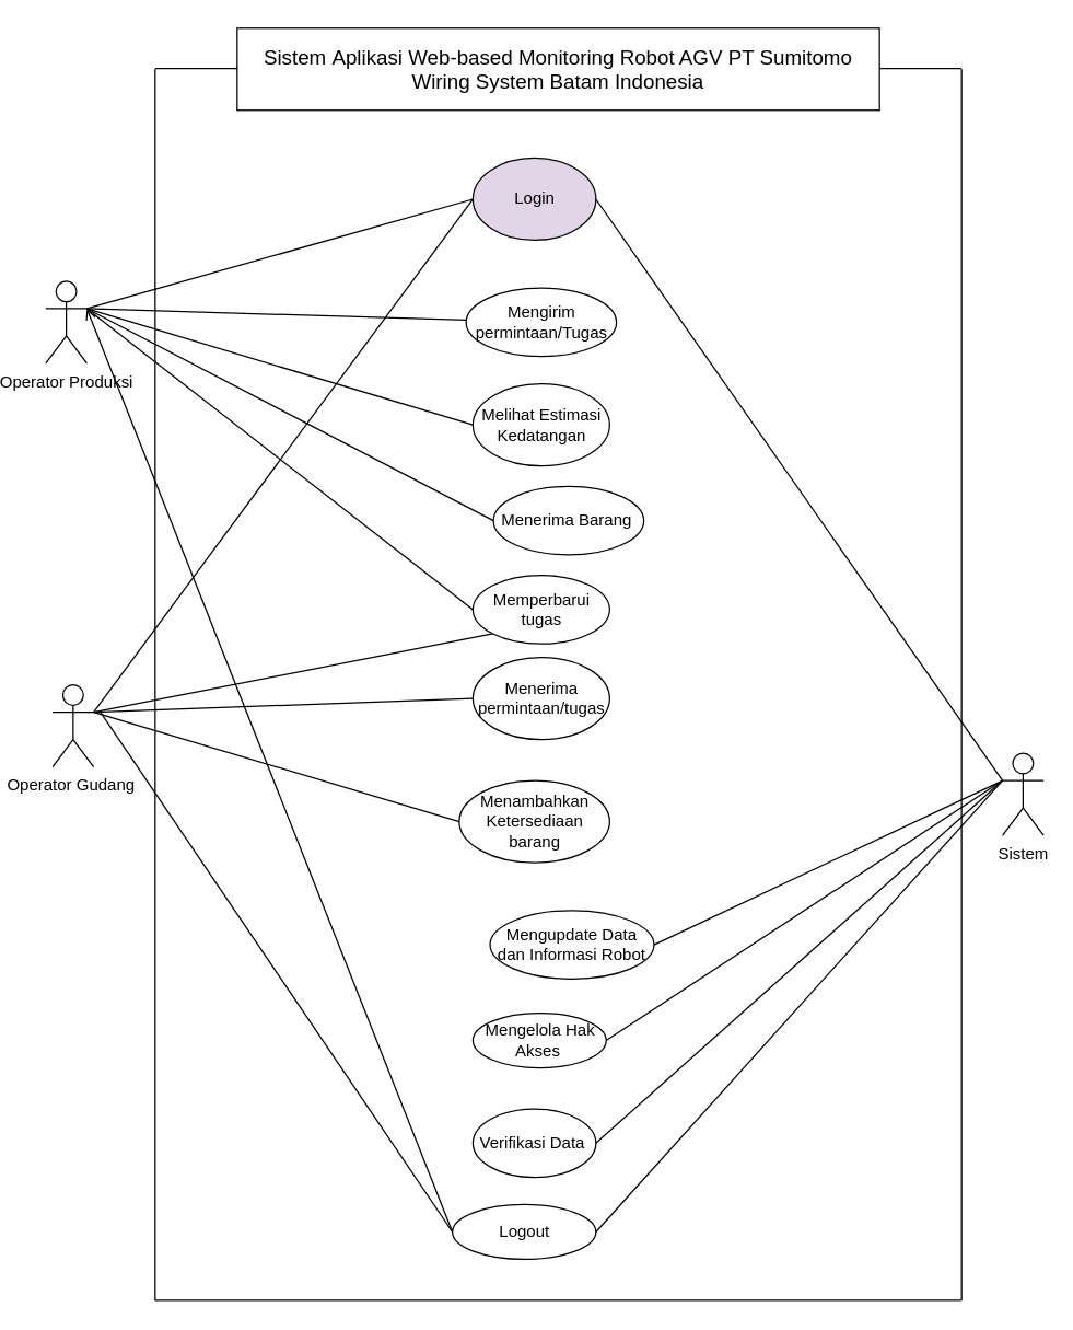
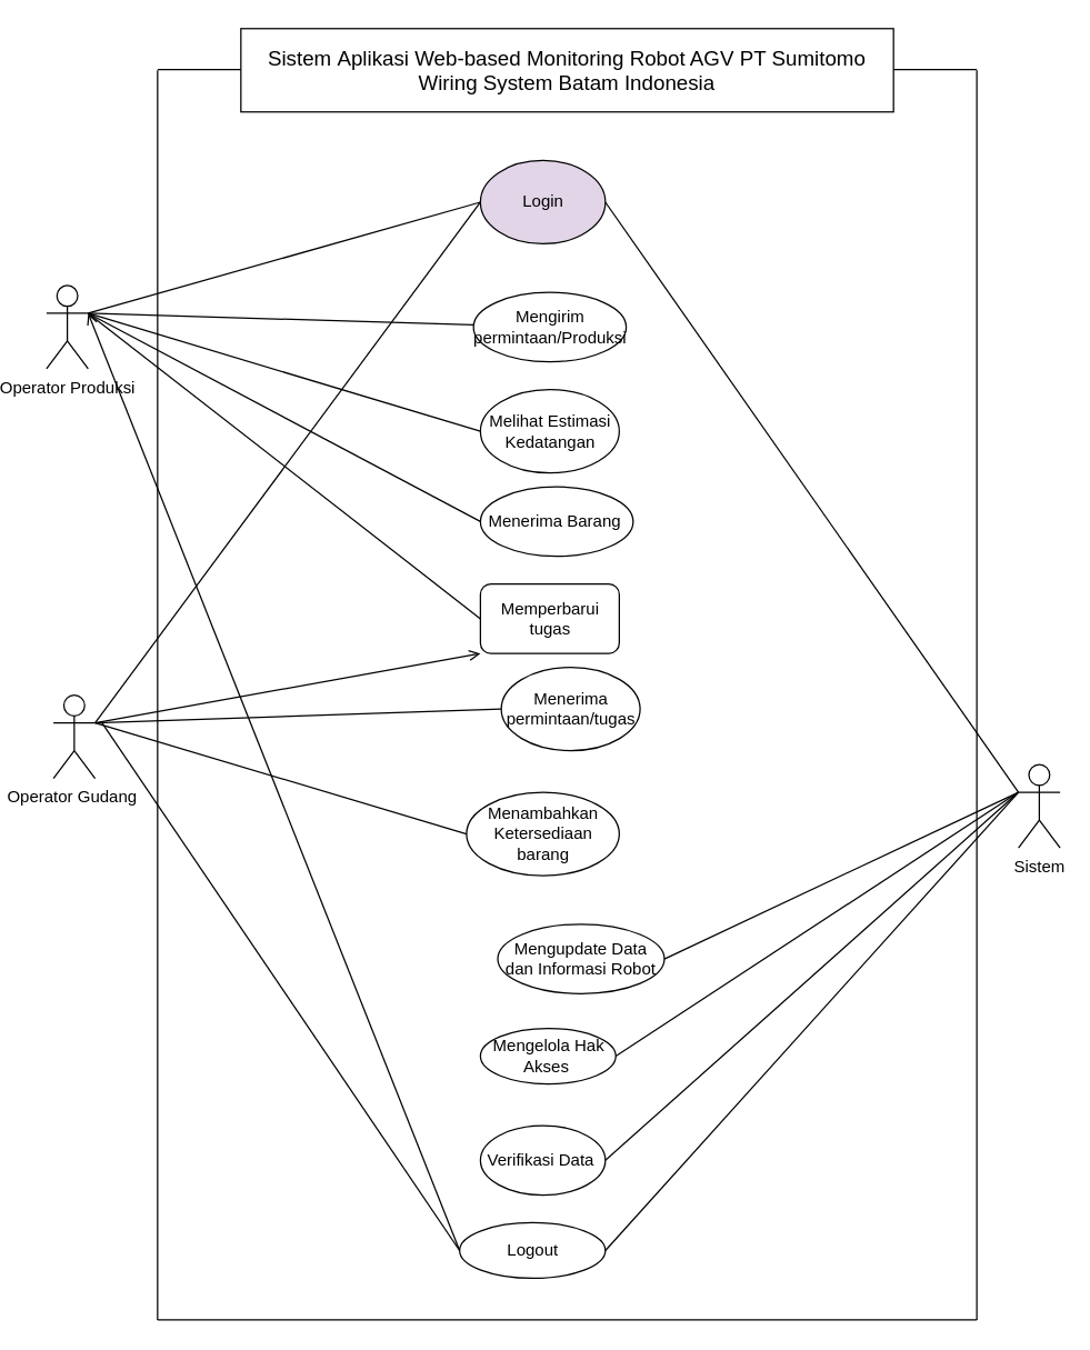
  <mxCell id="0" />
  <mxCell id="1" parent="0" />
  <mxCell id="2" value="Operator Gudang&amp;nbsp;" style="shape=umlActor;verticalLabelPosition=bottom;verticalAlign=top;html=1;outlineConnect=0;" parent="1" vertex="1"><mxGeometry x="25" y="500" width="30" height="60" as="geometry" /></mxCell>
  <mxCell id="3" value="Operator Produksi" style="shape=umlActor;verticalLabelPosition=bottom;verticalAlign=top;html=1;outlineConnect=0;" parent="1" vertex="1"><mxGeometry x="20" y="205" width="30" height="60" as="geometry" /></mxCell>
- <mxCell id="4" value="Menerima permintaan/tugas" style="ellipse;whiteSpace=wrap;html=1;" parent="1" vertex="1"><mxGeometry x="332.5" y="480" width="100" height="60" as="geometry" /></mxCell>
- <mxCell id="5" value="Menerima Barang&amp;nbsp;" style="ellipse;whiteSpace=wrap;html=1;" parent="1" vertex="1"><mxGeometry x="347.5" y="355" width="110" height="50" as="geometry" /></mxCell>
+ <mxCell id="4" value="Menerima permintaan/tugas" style="ellipse;whiteSpace=wrap;html=1;" parent="1" vertex="1"><mxGeometry x="347.5" y="480" width="100" height="60" as="geometry" /></mxCell>
+ <mxCell id="5" value="Menerima Barang&amp;nbsp;" style="ellipse;whiteSpace=wrap;html=1;" parent="1" vertex="1"><mxGeometry x="332.5" y="350" width="110" height="50" as="geometry" /></mxCell>
  <mxCell id="6" value="Sistem" style="shape=umlActor;verticalLabelPosition=bottom;verticalAlign=top;html=1;outlineConnect=0;" parent="1" vertex="1"><mxGeometry x="720" y="550" width="30" height="60" as="geometry" /></mxCell>
  <mxCell id="7" value="Melihat Estimasi Kedatangan" style="ellipse;whiteSpace=wrap;html=1;" parent="1" vertex="1"><mxGeometry x="332.5" y="280" width="100" height="60" as="geometry" /></mxCell>
  <mxCell id="8" value="Mengupdate Data dan Informasi Robot" style="ellipse;whiteSpace=wrap;html=1;" parent="1" vertex="1"><mxGeometry x="345" y="665" width="120" height="50" as="geometry" /></mxCell>
  <mxCell id="9" value="Mengelola Hak Akses&amp;nbsp;" style="ellipse;whiteSpace=wrap;html=1;" parent="1" vertex="1"><mxGeometry x="332.5" y="740" width="97.5" height="40" as="geometry" /></mxCell>
  <mxCell id="10" value="Menambahkan Ketersediaan barang" style="ellipse;whiteSpace=wrap;html=1;" parent="1" vertex="1"><mxGeometry x="322.5" y="570" width="110" height="60" as="geometry" /></mxCell>
  <mxCell id="11" value="" style="endArrow=none;html=1;rounded=0;exitX=1;exitY=0.333;exitDx=0;exitDy=0;exitPerimeter=0;entryX=0;entryY=0.5;entryDx=0;entryDy=0;" parent="1" source="2" target="4" edge="1"><mxGeometry width="50" height="50" relative="1" as="geometry"><mxPoint x="327.5" y="640" as="sourcePoint" /><mxPoint x="377.5" y="590" as="targetPoint" /></mxGeometry></mxCell>
- <mxCell id="12" value="" style="endArrow=none;html=1;rounded=0;exitX=1;exitY=0.333;exitDx=0;exitDy=0;exitPerimeter=0;entryX=0;entryY=1;entryDx=0;entryDy=0;" parent="1" source="2" target="17" edge="1"><mxGeometry width="50" height="50" relative="1" as="geometry"><mxPoint x="367.5" y="760" as="sourcePoint" /><mxPoint x="317.5" y="550" as="targetPoint" /></mxGeometry></mxCell>
+ <mxCell id="12" value="" style="endArrow=open;html=1;rounded=0;exitX=1;exitY=0.333;exitDx=0;exitDy=0;exitPerimeter=0;entryX=0;entryY=1;entryDx=0;entryDy=0;" parent="1" source="2" target="17" edge="1"><mxGeometry width="50" height="50" relative="1" as="geometry"><mxPoint x="367.5" y="760" as="sourcePoint" /><mxPoint x="317.5" y="550" as="targetPoint" /></mxGeometry></mxCell>
  <mxCell id="13" value="" style="endArrow=none;html=1;rounded=0;exitX=1;exitY=0.333;exitDx=0;exitDy=0;exitPerimeter=0;entryX=0;entryY=0.5;entryDx=0;entryDy=0;" parent="1" source="2" target="10" edge="1"><mxGeometry width="50" height="50" relative="1" as="geometry"><mxPoint x="347.5" y="760" as="sourcePoint" /><mxPoint x="397.5" y="710" as="targetPoint" /></mxGeometry></mxCell>
  <mxCell id="14" value="" style="endArrow=none;html=1;rounded=0;exitX=1;exitY=0.5;exitDx=0;exitDy=0;entryX=0;entryY=0.333;entryDx=0;entryDy=0;entryPerimeter=0;" parent="1" source="8" target="6" edge="1"><mxGeometry width="50" height="50" relative="1" as="geometry"><mxPoint x="1252.5" y="600" as="sourcePoint" /><mxPoint x="730" y="580" as="targetPoint" /></mxGeometry></mxCell>
  <mxCell id="15" value="Verifikasi Data&amp;nbsp;" style="ellipse;whiteSpace=wrap;html=1;" parent="1" vertex="1"><mxGeometry x="332.5" y="810" width="90" height="50" as="geometry" /></mxCell>
  <mxCell id="16" value="" style="endArrow=none;html=1;rounded=0;exitX=1;exitY=0.5;exitDx=0;exitDy=0;entryX=0;entryY=0.333;entryDx=0;entryDy=0;entryPerimeter=0;" parent="1" source="15" target="6" edge="1"><mxGeometry width="50" height="50" relative="1" as="geometry"><mxPoint x="1182.5" y="850" as="sourcePoint" /><mxPoint x="750" y="590" as="targetPoint" /></mxGeometry></mxCell>
- <mxCell id="17" value="Memperbarui tugas" style="ellipse;whiteSpace=wrap;html=1;" parent="1" vertex="1"><mxGeometry x="332.5" y="420" width="100" height="50" as="geometry" /></mxCell>
+ <mxCell id="17" value="Memperbarui tugas" style="whiteSpace=wrap;html=1;rounded=1;" parent="1" vertex="1"><mxGeometry x="332.5" y="420" width="100" height="50" as="geometry" /></mxCell>
  <mxCell id="18" value="" style="endArrow=none;html=1;rounded=0;exitX=1;exitY=0.333;exitDx=0;exitDy=0;exitPerimeter=0;entryX=0;entryY=0.5;entryDx=0;entryDy=0;" parent="1" source="3" target="7" edge="1"><mxGeometry width="50" height="50" relative="1" as="geometry"><mxPoint x="110" y="310" as="sourcePoint" /><mxPoint x="160" y="260" as="targetPoint" /></mxGeometry></mxCell>
  <mxCell id="19" value="" style="endArrow=none;html=1;rounded=0;exitX=1;exitY=0.333;exitDx=0;exitDy=0;exitPerimeter=0;entryX=0;entryY=0.5;entryDx=0;entryDy=0;" parent="1" source="3" target="5" edge="1"><mxGeometry width="50" height="50" relative="1" as="geometry"><mxPoint x="300" y="440" as="sourcePoint" /><mxPoint x="350" y="390" as="targetPoint" /></mxGeometry></mxCell>
  <mxCell id="20" value="" style="endArrow=none;html=1;rounded=0;" parent="1" edge="1"><mxGeometry width="50" height="50" relative="1" as="geometry"><mxPoint x="100" y="950" as="sourcePoint" /><mxPoint x="100" y="50" as="targetPoint" /></mxGeometry></mxCell>
  <mxCell id="21" value="" style="endArrow=none;html=1;rounded=0;" parent="1" edge="1"><mxGeometry width="50" height="50" relative="1" as="geometry"><mxPoint x="690" y="950" as="sourcePoint" /><mxPoint x="690" y="50" as="targetPoint" /></mxGeometry></mxCell>
  <mxCell id="22" value="" style="endArrow=none;html=1;rounded=0;" parent="1" edge="1"><mxGeometry width="50" height="50" relative="1" as="geometry"><mxPoint x="100" y="49.52" as="sourcePoint" /><mxPoint x="690" y="49.52" as="targetPoint" /></mxGeometry></mxCell>
  <mxCell id="23" value="" style="endArrow=none;html=1;rounded=0;" parent="1" edge="1"><mxGeometry width="50" height="50" relative="1" as="geometry"><mxPoint x="100" y="950" as="sourcePoint" /><mxPoint x="690" y="950" as="targetPoint" /><Array as="points" /></mxGeometry></mxCell>
  <mxCell id="24" value="&lt;font style=&quot;font-size: 15px;&quot;&gt;Sistem&amp;nbsp;Aplikasi Web-based Monitoring Robot AGV PT Sumitomo Wiring System Batam Indonesia&lt;/font&gt;" style="rounded=0;whiteSpace=wrap;html=1;" parent="1" vertex="1"><mxGeometry x="160" y="20" width="470" height="60" as="geometry" /></mxCell>
  <mxCell id="25" value="" style="endArrow=none;html=1;rounded=0;exitX=1;exitY=0.333;exitDx=0;exitDy=0;exitPerimeter=0;entryX=0;entryY=0.5;entryDx=0;entryDy=0;" parent="1" source="3" target="17" edge="1"><mxGeometry width="50" height="50" relative="1" as="geometry"><mxPoint x="430" y="195" as="sourcePoint" /><mxPoint x="480" y="145" as="targetPoint" /></mxGeometry></mxCell>
  <mxCell id="26" value="Login" style="ellipse;whiteSpace=wrap;html=1;fillColor=#e1d5e7;" parent="1" vertex="1"><mxGeometry x="332.5" y="115" width="90" height="60" as="geometry" /></mxCell>
  <mxCell id="27" value="Logout" style="ellipse;whiteSpace=wrap;html=1;" parent="1" vertex="1"><mxGeometry x="317.5" y="880" width="105" height="40" as="geometry" /></mxCell>
  <mxCell id="28" value="" style="endArrow=none;html=1;rounded=0;exitX=1;exitY=0.333;exitDx=0;exitDy=0;exitPerimeter=0;" parent="1" source="3" target="29" edge="1"><mxGeometry width="50" height="50" relative="1" as="geometry"><mxPoint x="310" y="340" as="sourcePoint" /><mxPoint x="330" y="130" as="targetPoint" /></mxGeometry></mxCell>
- <mxCell id="29" value="Mengirim permintaan/Tugas" style="ellipse;whiteSpace=wrap;html=1;" parent="1" vertex="1"><mxGeometry x="327.5" y="210" width="110" height="50" as="geometry" /></mxCell>
+ <mxCell id="29" value="Mengirim permintaan/Produksi" style="ellipse;whiteSpace=wrap;html=1;" parent="1" vertex="1"><mxGeometry x="327.5" y="210" width="110" height="50" as="geometry" /></mxCell>
  <mxCell id="30" value="" style="endArrow=none;html=1;rounded=0;exitX=1;exitY=0.333;exitDx=0;exitDy=0;exitPerimeter=0;entryX=0;entryY=0.5;entryDx=0;entryDy=0;" edge="1" parent="1" source="2" target="26"><mxGeometry width="50" height="50" relative="1" as="geometry"><mxPoint x="340" y="420" as="sourcePoint" /><mxPoint x="390" y="370" as="targetPoint" /></mxGeometry></mxCell>
  <mxCell id="31" value="" style="endArrow=none;html=1;rounded=0;exitX=1;exitY=0.333;exitDx=0;exitDy=0;exitPerimeter=0;entryX=0;entryY=0.5;entryDx=0;entryDy=0;" edge="1" parent="1" source="3" target="26"><mxGeometry width="50" height="50" relative="1" as="geometry"><mxPoint x="340" y="420" as="sourcePoint" /><mxPoint x="390" y="370" as="targetPoint" /></mxGeometry></mxCell>
  <mxCell id="32" value="" style="endArrow=none;html=1;rounded=0;exitX=1;exitY=0.5;exitDx=0;exitDy=0;entryX=0;entryY=0.333;entryDx=0;entryDy=0;entryPerimeter=0;" edge="1" parent="1" source="9" target="6"><mxGeometry width="50" height="50" relative="1" as="geometry"><mxPoint x="630" y="550" as="sourcePoint" /><mxPoint x="680" y="500" as="targetPoint" /></mxGeometry></mxCell>
  <mxCell id="33" value="" style="endArrow=none;html=1;rounded=0;exitX=1;exitY=0.5;exitDx=0;exitDy=0;" edge="1" parent="1" source="27"><mxGeometry width="50" height="50" relative="1" as="geometry"><mxPoint x="420" y="810" as="sourcePoint" /><mxPoint x="720" y="570" as="targetPoint" /></mxGeometry></mxCell>
  <mxCell id="34" value="" style="endArrow=none;html=1;rounded=0;entryX=0;entryY=0.5;entryDx=0;entryDy=0;" edge="1" parent="1" target="27"><mxGeometry width="50" height="50" relative="1" as="geometry"><mxPoint x="60" y="520" as="sourcePoint" /><mxPoint x="400" y="470" as="targetPoint" /></mxGeometry></mxCell>
  <mxCell id="35" value="" style="endArrow=none;html=1;rounded=0;entryX=0;entryY=0.333;entryDx=0;entryDy=0;entryPerimeter=0;exitX=1;exitY=0.5;exitDx=0;exitDy=0;" edge="1" parent="1" source="26" target="6"><mxGeometry width="50" height="50" relative="1" as="geometry"><mxPoint x="350" y="570" as="sourcePoint" /><mxPoint x="400" y="520" as="targetPoint" /></mxGeometry></mxCell>
  <mxCell id="36" value="" style="endArrow=open;html=1;rounded=0;entryX=1;entryY=0.333;entryDx=0;entryDy=0;entryPerimeter=0;exitX=0;exitY=0.5;exitDx=0;exitDy=0;" edge="1" parent="1" source="27" target="3"><mxGeometry width="50" height="50" relative="1" as="geometry"><mxPoint x="350" y="570" as="sourcePoint" /><mxPoint x="400" y="520" as="targetPoint" /></mxGeometry></mxCell>
